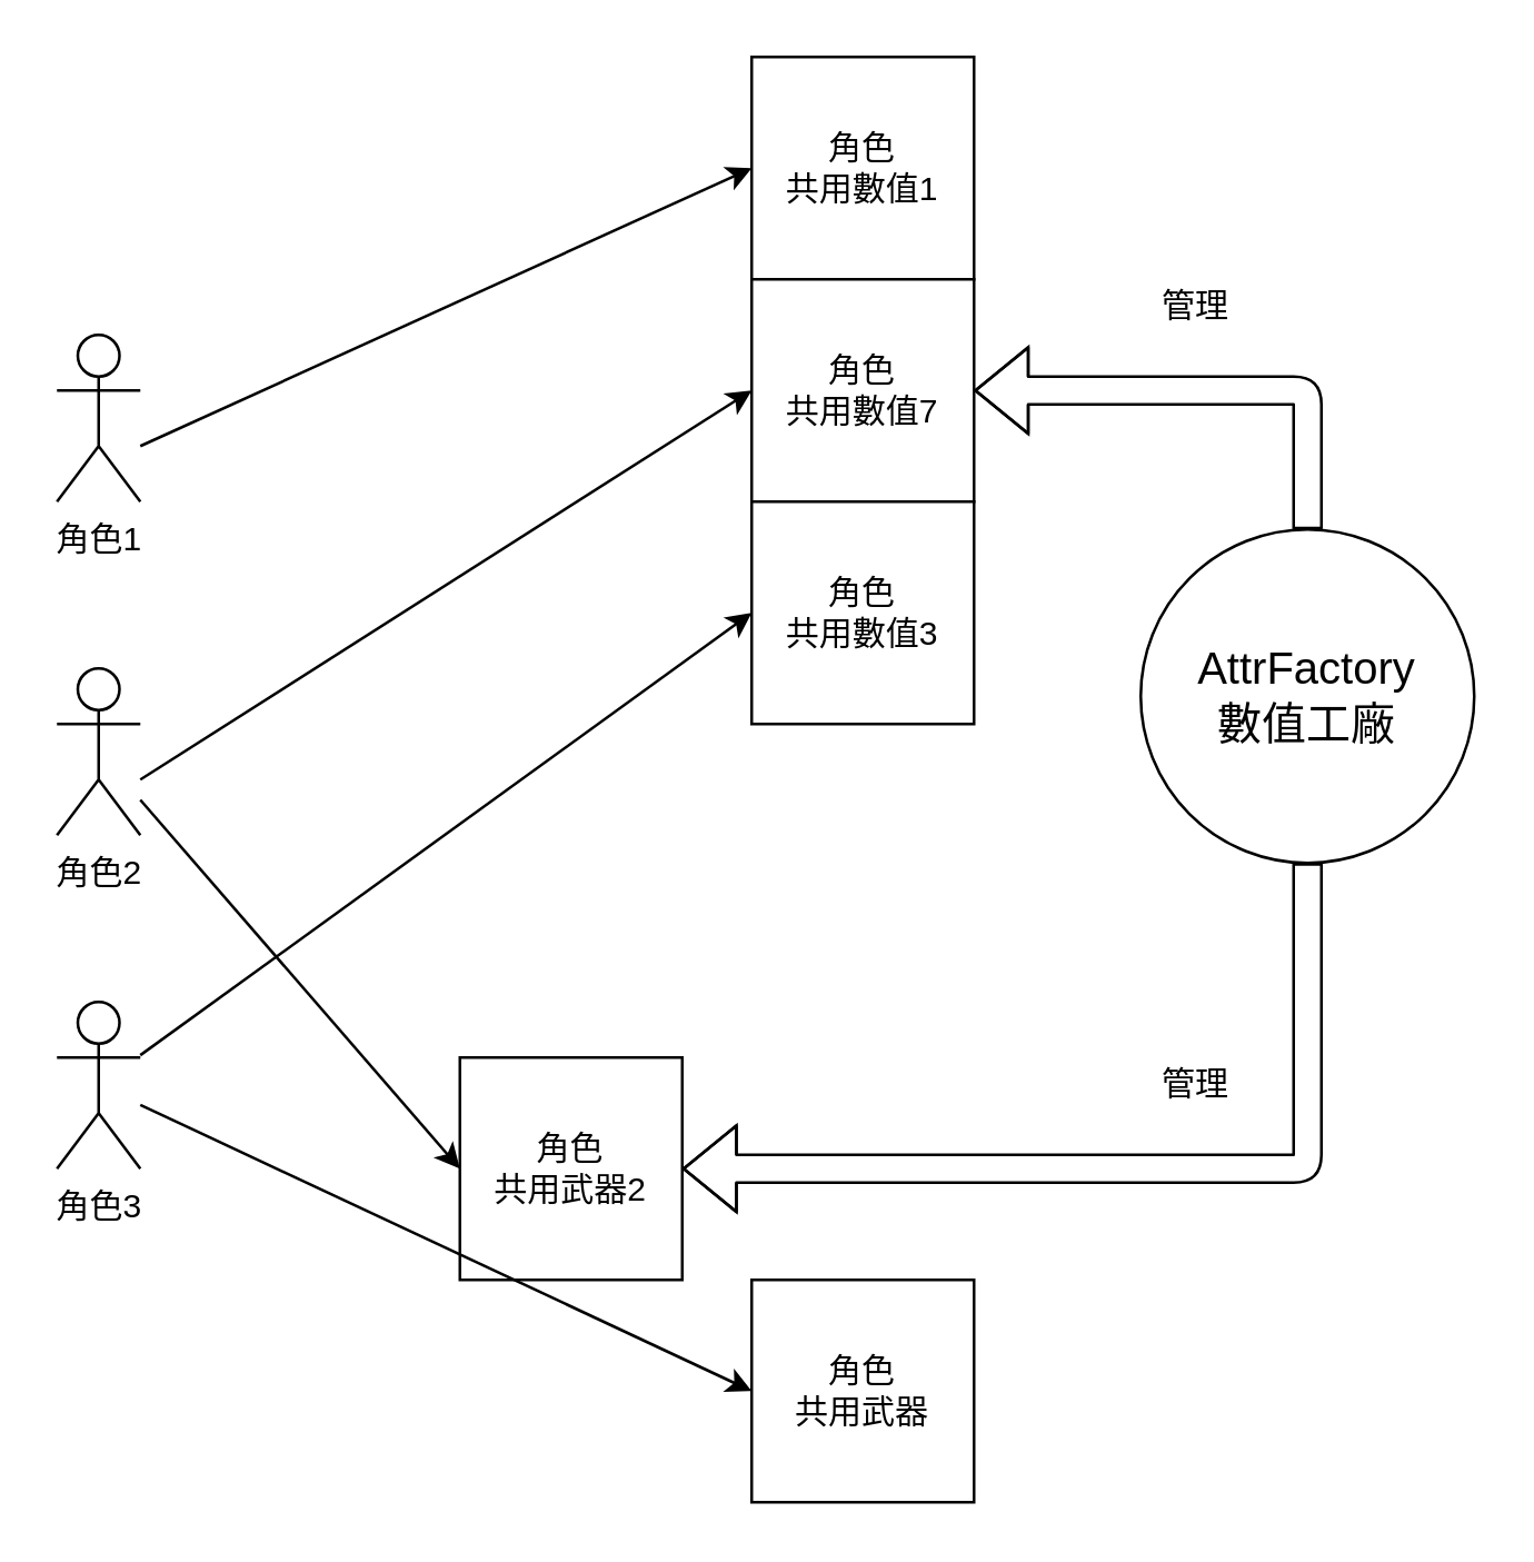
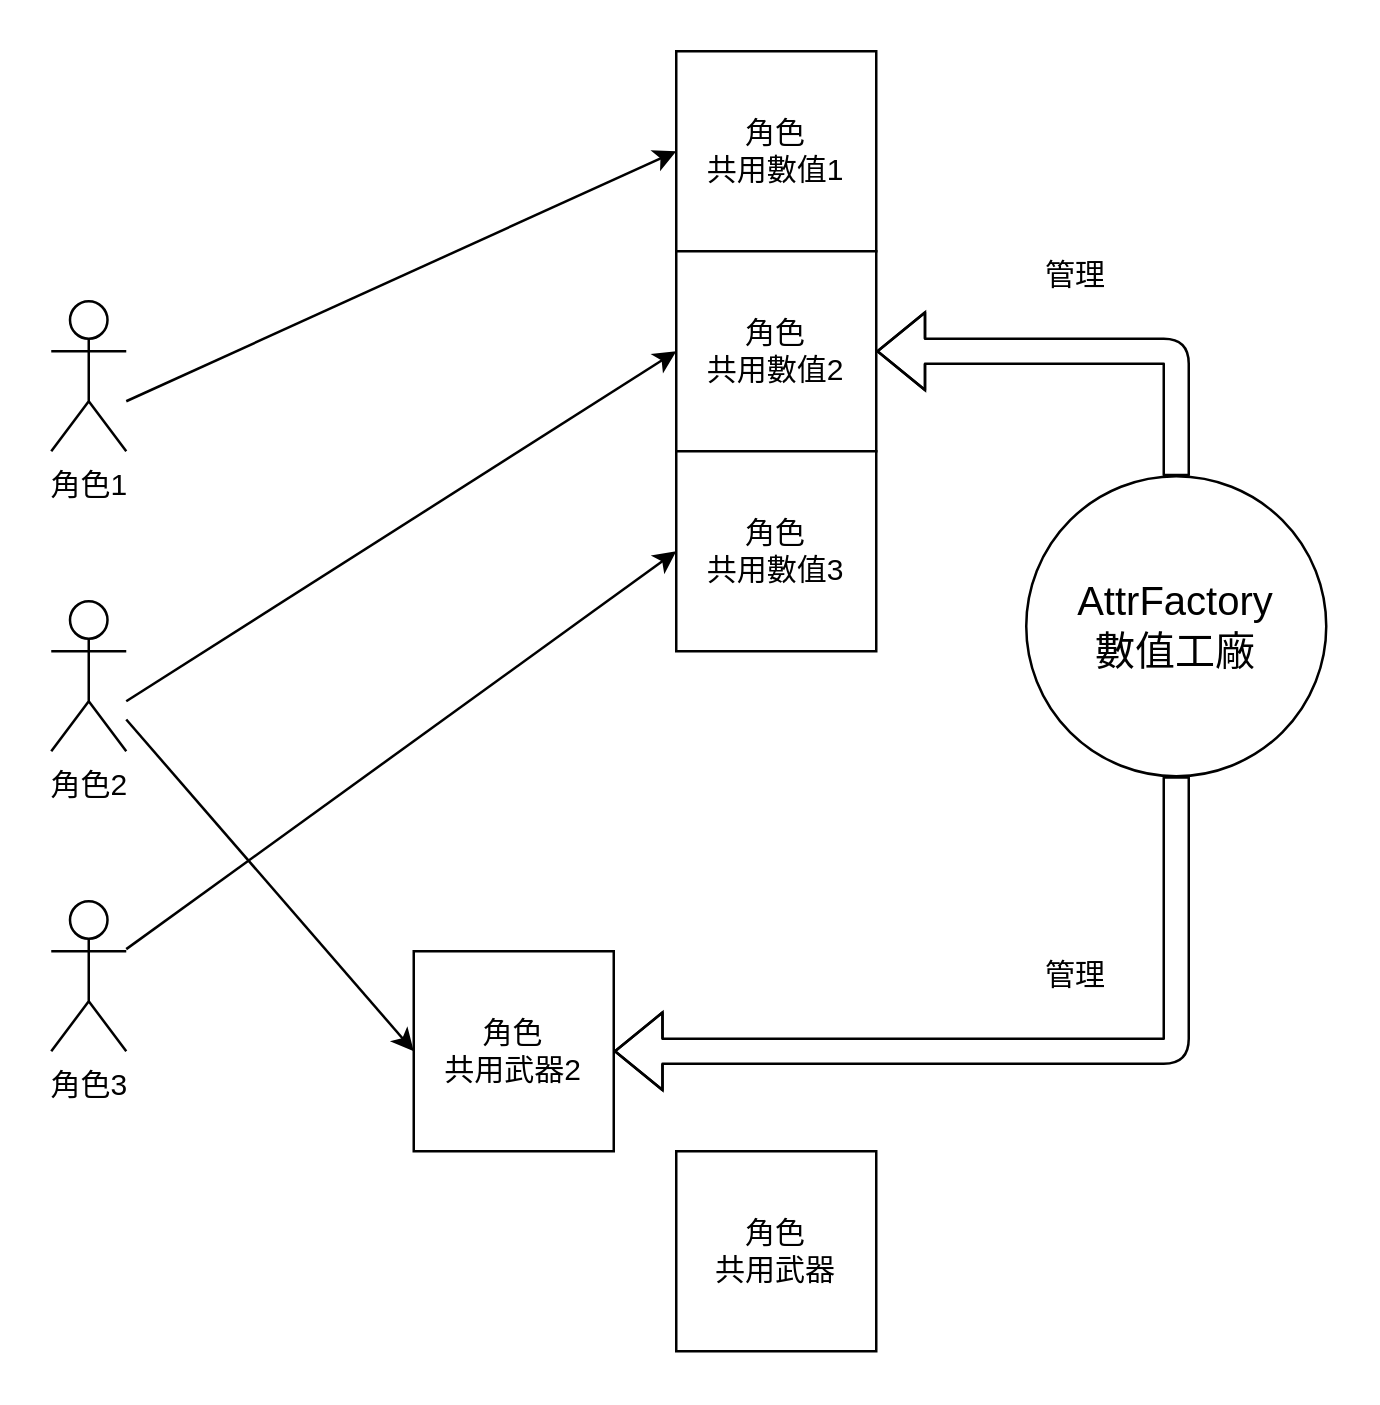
  <mxCell id="0" />
  <mxCell id="1" parent="0" />
  <mxCell id="2" value="&lt;span style=&quot;font-size: medium ; white-space: normal&quot;&gt;AttrFactory&lt;br&gt;數值工廠&lt;br&gt;&lt;/span&gt;" style="ellipse;whiteSpace=wrap;html=1;" vertex="1" parent="1"><mxGeometry x="410" y="190" width="120" height="120" as="geometry" /></mxCell>
  <mxCell id="3" value="角色&lt;br&gt;共用數值1" style="whiteSpace=wrap;html=1;aspect=fixed;" vertex="1" parent="1"><mxGeometry x="270" y="20" width="80" height="80" as="geometry" /></mxCell>
- <mxCell id="4" value="角色&lt;br&gt;共用數值7" style="whiteSpace=wrap;html=1;aspect=fixed;" vertex="1" parent="1"><mxGeometry x="270" y="100" width="80" height="80" as="geometry" /></mxCell>
+ <mxCell id="4" value="角色&lt;br&gt;共用數值2" style="whiteSpace=wrap;html=1;aspect=fixed;" vertex="1" parent="1"><mxGeometry x="270" y="100" width="80" height="80" as="geometry" /></mxCell>
  <mxCell id="5" value="角色&lt;br&gt;共用數值3" style="whiteSpace=wrap;html=1;aspect=fixed;" vertex="1" parent="1"><mxGeometry x="270" y="180" width="80" height="80" as="geometry" /></mxCell>
  <mxCell id="6" value="角色&lt;br&gt;共用武器2" style="whiteSpace=wrap;html=1;aspect=fixed;" vertex="1" parent="1"><mxGeometry x="165" y="380" width="80" height="80" as="geometry" /></mxCell>
  <mxCell id="7" value="角色&lt;br&gt;共用武器" style="whiteSpace=wrap;html=1;aspect=fixed;" vertex="1" parent="1"><mxGeometry x="270" y="460" width="80" height="80" as="geometry" /></mxCell>
  <mxCell id="8" value="角色1" style="shape=umlActor;verticalLabelPosition=bottom;labelBackgroundColor=#ffffff;verticalAlign=top;html=1;outlineConnect=0;" vertex="1" parent="1"><mxGeometry x="20" y="120" width="30" height="60" as="geometry" /></mxCell>
  <mxCell id="9" value="角色2" style="shape=umlActor;verticalLabelPosition=bottom;labelBackgroundColor=#ffffff;verticalAlign=top;html=1;outlineConnect=0;" vertex="1" parent="1"><mxGeometry x="20" y="240" width="30" height="60" as="geometry" /></mxCell>
  <mxCell id="10" value="角色3" style="shape=umlActor;verticalLabelPosition=bottom;labelBackgroundColor=#ffffff;verticalAlign=top;html=1;outlineConnect=0;" vertex="1" parent="1"><mxGeometry x="20" y="360" width="30" height="60" as="geometry" /></mxCell>
- <mxCell id="11" value="" style="endArrow=classic;html=1;entryX=0;entryY=0.5;entryDx=0;entryDy=0;" edge="1" parent="1" source="10" target="7"><mxGeometry width="50" height="50" relative="1" as="geometry"><mxPoint x="20" y="610" as="sourcePoint" /><mxPoint x="70" y="560" as="targetPoint" /></mxGeometry></mxCell>
  <mxCell id="12" value="" style="endArrow=classic;html=1;entryX=0;entryY=0.5;entryDx=0;entryDy=0;" edge="1" parent="1" source="10" target="5"><mxGeometry width="50" height="50" relative="1" as="geometry"><mxPoint x="60" y="407.021" as="sourcePoint" /><mxPoint x="280" y="510" as="targetPoint" /></mxGeometry></mxCell>
  <mxCell id="13" value="" style="endArrow=classic;html=1;entryX=0;entryY=0.5;entryDx=0;entryDy=0;" edge="1" parent="1" source="9" target="6"><mxGeometry width="50" height="50" relative="1" as="geometry"><mxPoint x="70" y="417.021" as="sourcePoint" /><mxPoint x="290" y="520" as="targetPoint" /></mxGeometry></mxCell>
  <mxCell id="14" value="" style="endArrow=classic;html=1;entryX=0;entryY=0.5;entryDx=0;entryDy=0;" edge="1" parent="1" target="4"><mxGeometry width="50" height="50" relative="1" as="geometry"><mxPoint x="50" y="280" as="sourcePoint" /><mxPoint x="300" y="530" as="targetPoint" /></mxGeometry></mxCell>
  <mxCell id="15" value="" style="endArrow=classic;html=1;entryX=0;entryY=0.5;entryDx=0;entryDy=0;" edge="1" parent="1" target="3"><mxGeometry width="50" height="50" relative="1" as="geometry"><mxPoint x="50" y="160" as="sourcePoint" /><mxPoint x="320" y="550" as="targetPoint" /></mxGeometry></mxCell>
  <mxCell id="16" value="" style="shape=flexArrow;endArrow=classic;html=1;entryX=1;entryY=0.5;entryDx=0;entryDy=0;exitX=0.5;exitY=0;exitDx=0;exitDy=0;" edge="1" parent="1" source="2" target="4"><mxGeometry width="50" height="50" relative="1" as="geometry"><mxPoint x="440" y="170" as="sourcePoint" /><mxPoint x="490" y="120" as="targetPoint" /><Array as="points"><mxPoint x="470" y="140" /></Array></mxGeometry></mxCell>
  <mxCell id="17" value="" style="shape=flexArrow;endArrow=classic;html=1;entryX=1;entryY=0.5;entryDx=0;entryDy=0;exitX=0.5;exitY=1;exitDx=0;exitDy=0;" edge="1" parent="1" source="2" target="6"><mxGeometry width="50" height="50" relative="1" as="geometry"><mxPoint x="480" y="200" as="sourcePoint" /><mxPoint x="360" y="150" as="targetPoint" /><Array as="points"><mxPoint x="470" y="420" /></Array></mxGeometry></mxCell>
  <mxCell id="18" value="管理" style="text;html=1;strokeColor=none;fillColor=none;align=center;verticalAlign=middle;whiteSpace=wrap;rounded=0;" vertex="1" parent="1"><mxGeometry x="410" y="380" width="40" height="20" as="geometry" /></mxCell>
  <mxCell id="19" value="管理" style="text;html=1;strokeColor=none;fillColor=none;align=center;verticalAlign=middle;whiteSpace=wrap;rounded=0;" vertex="1" parent="1"><mxGeometry x="410" y="100" width="40" height="20" as="geometry" /></mxCell>
